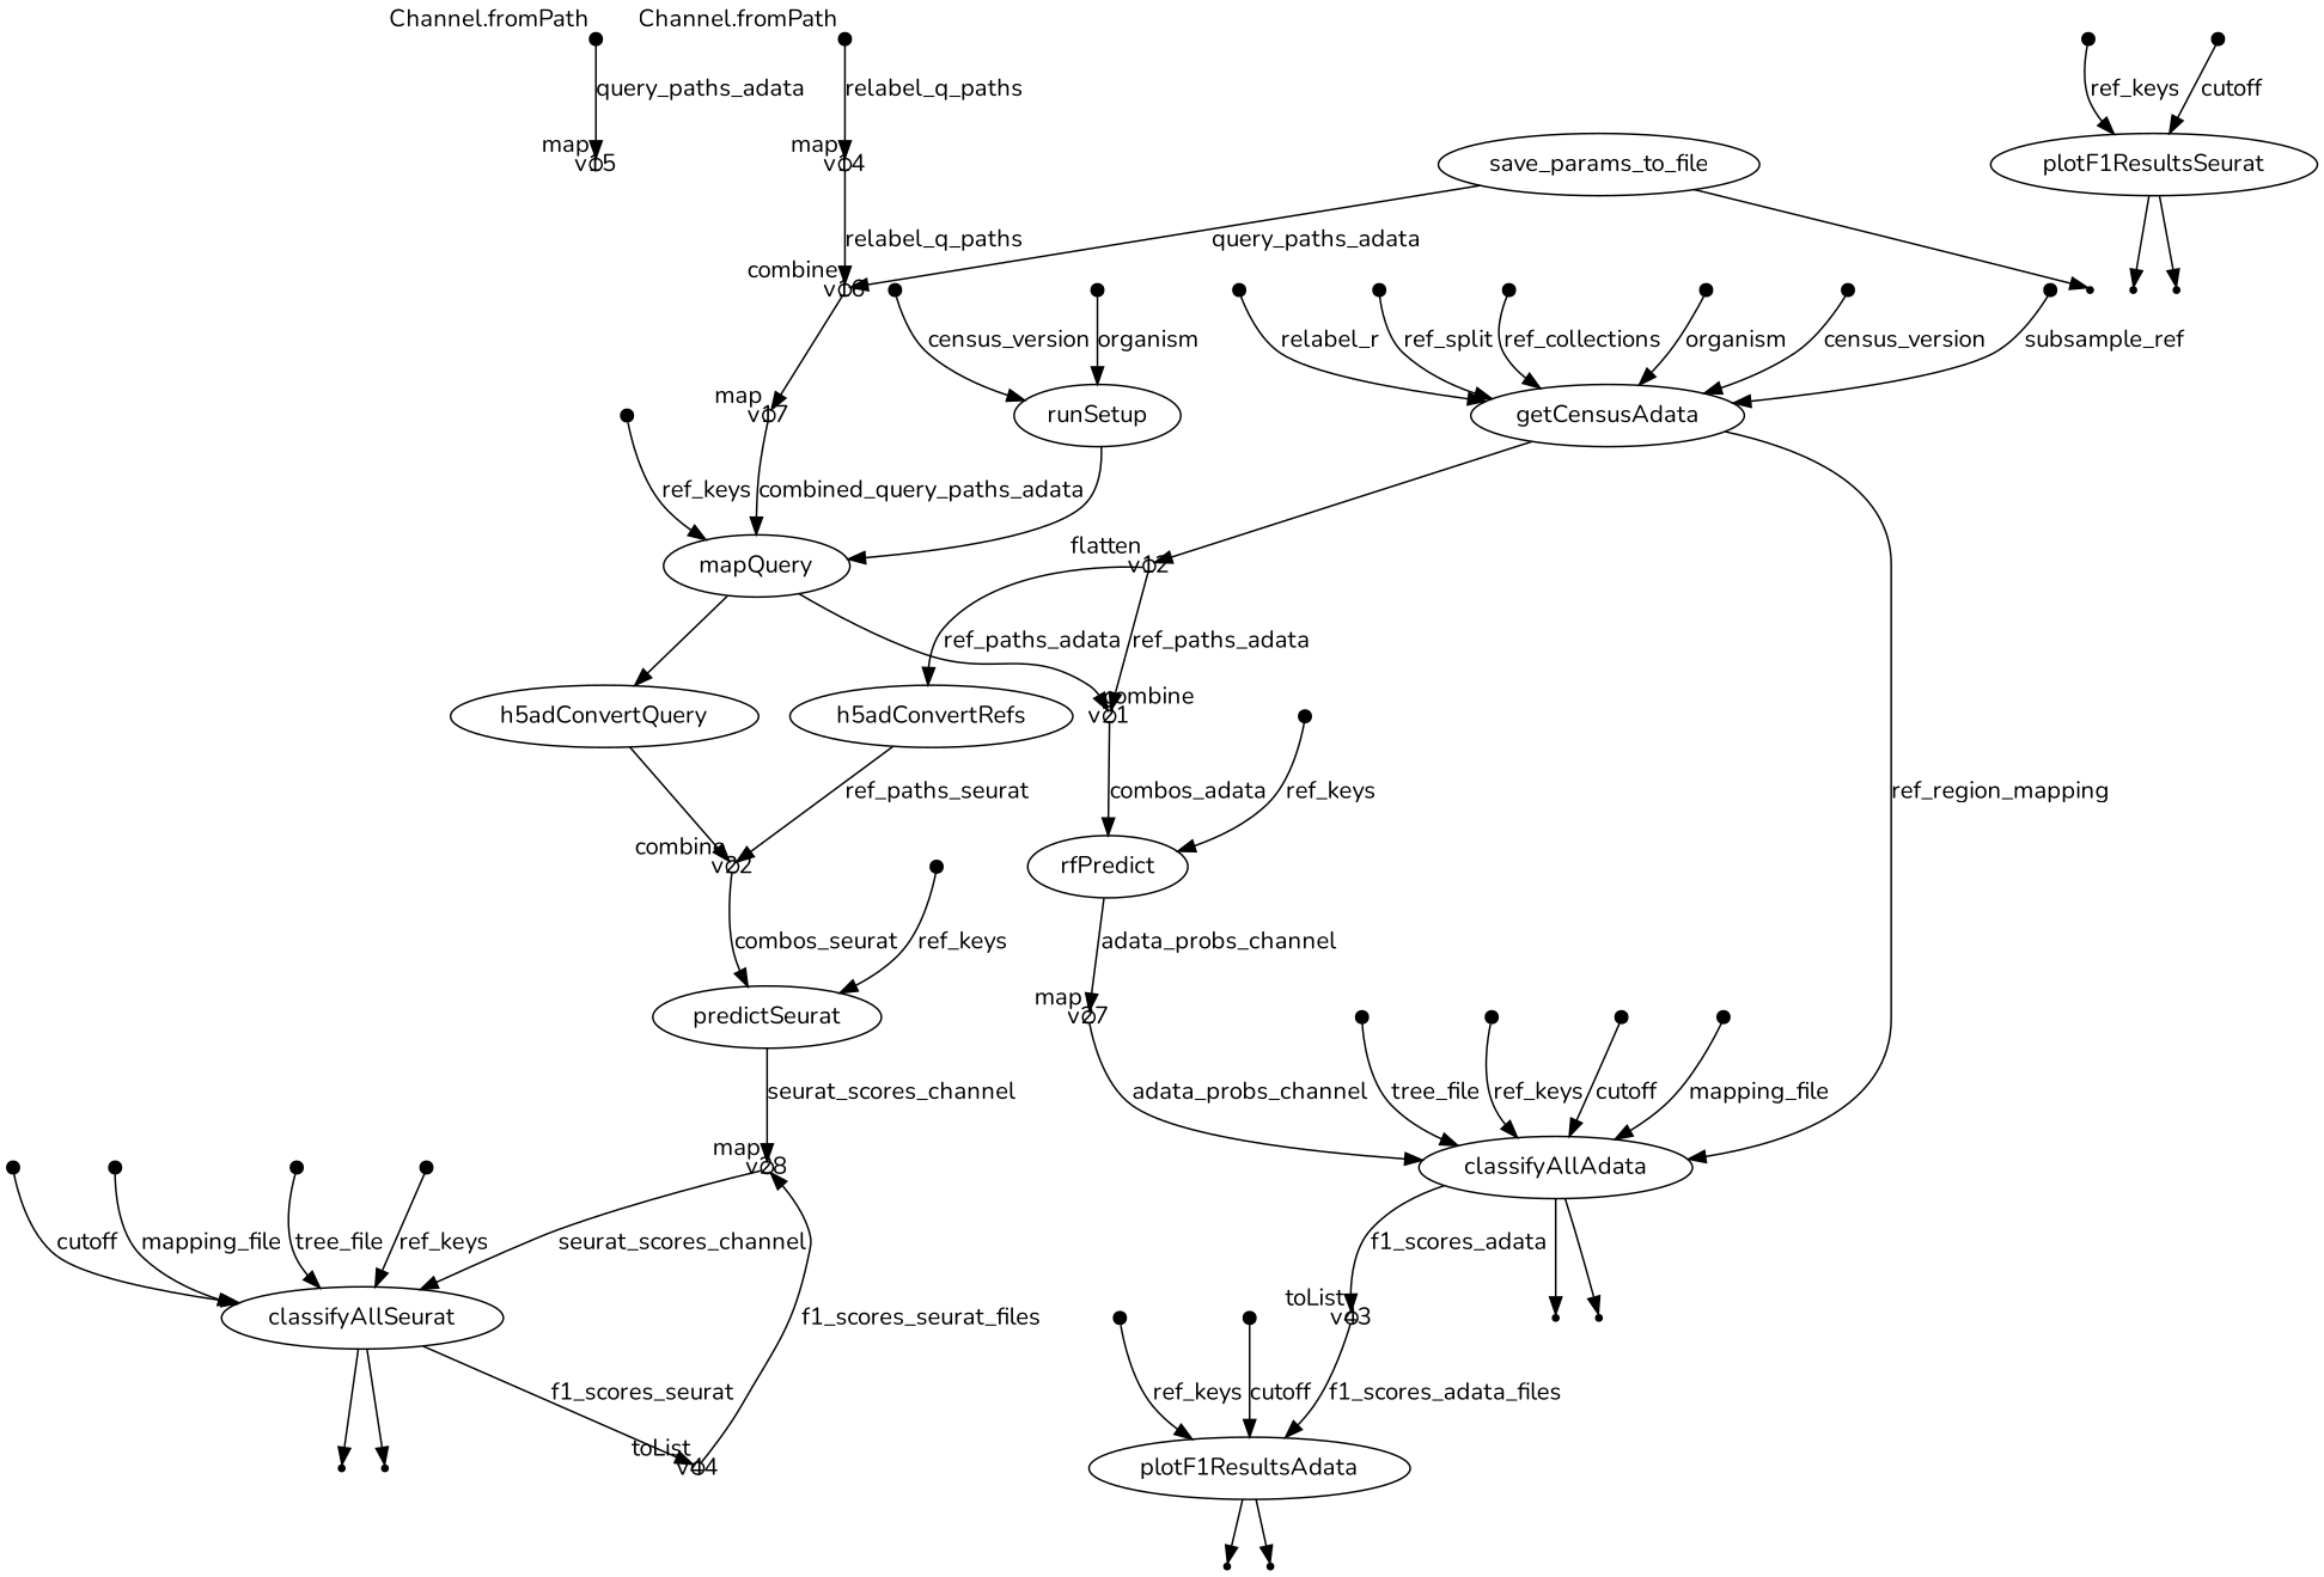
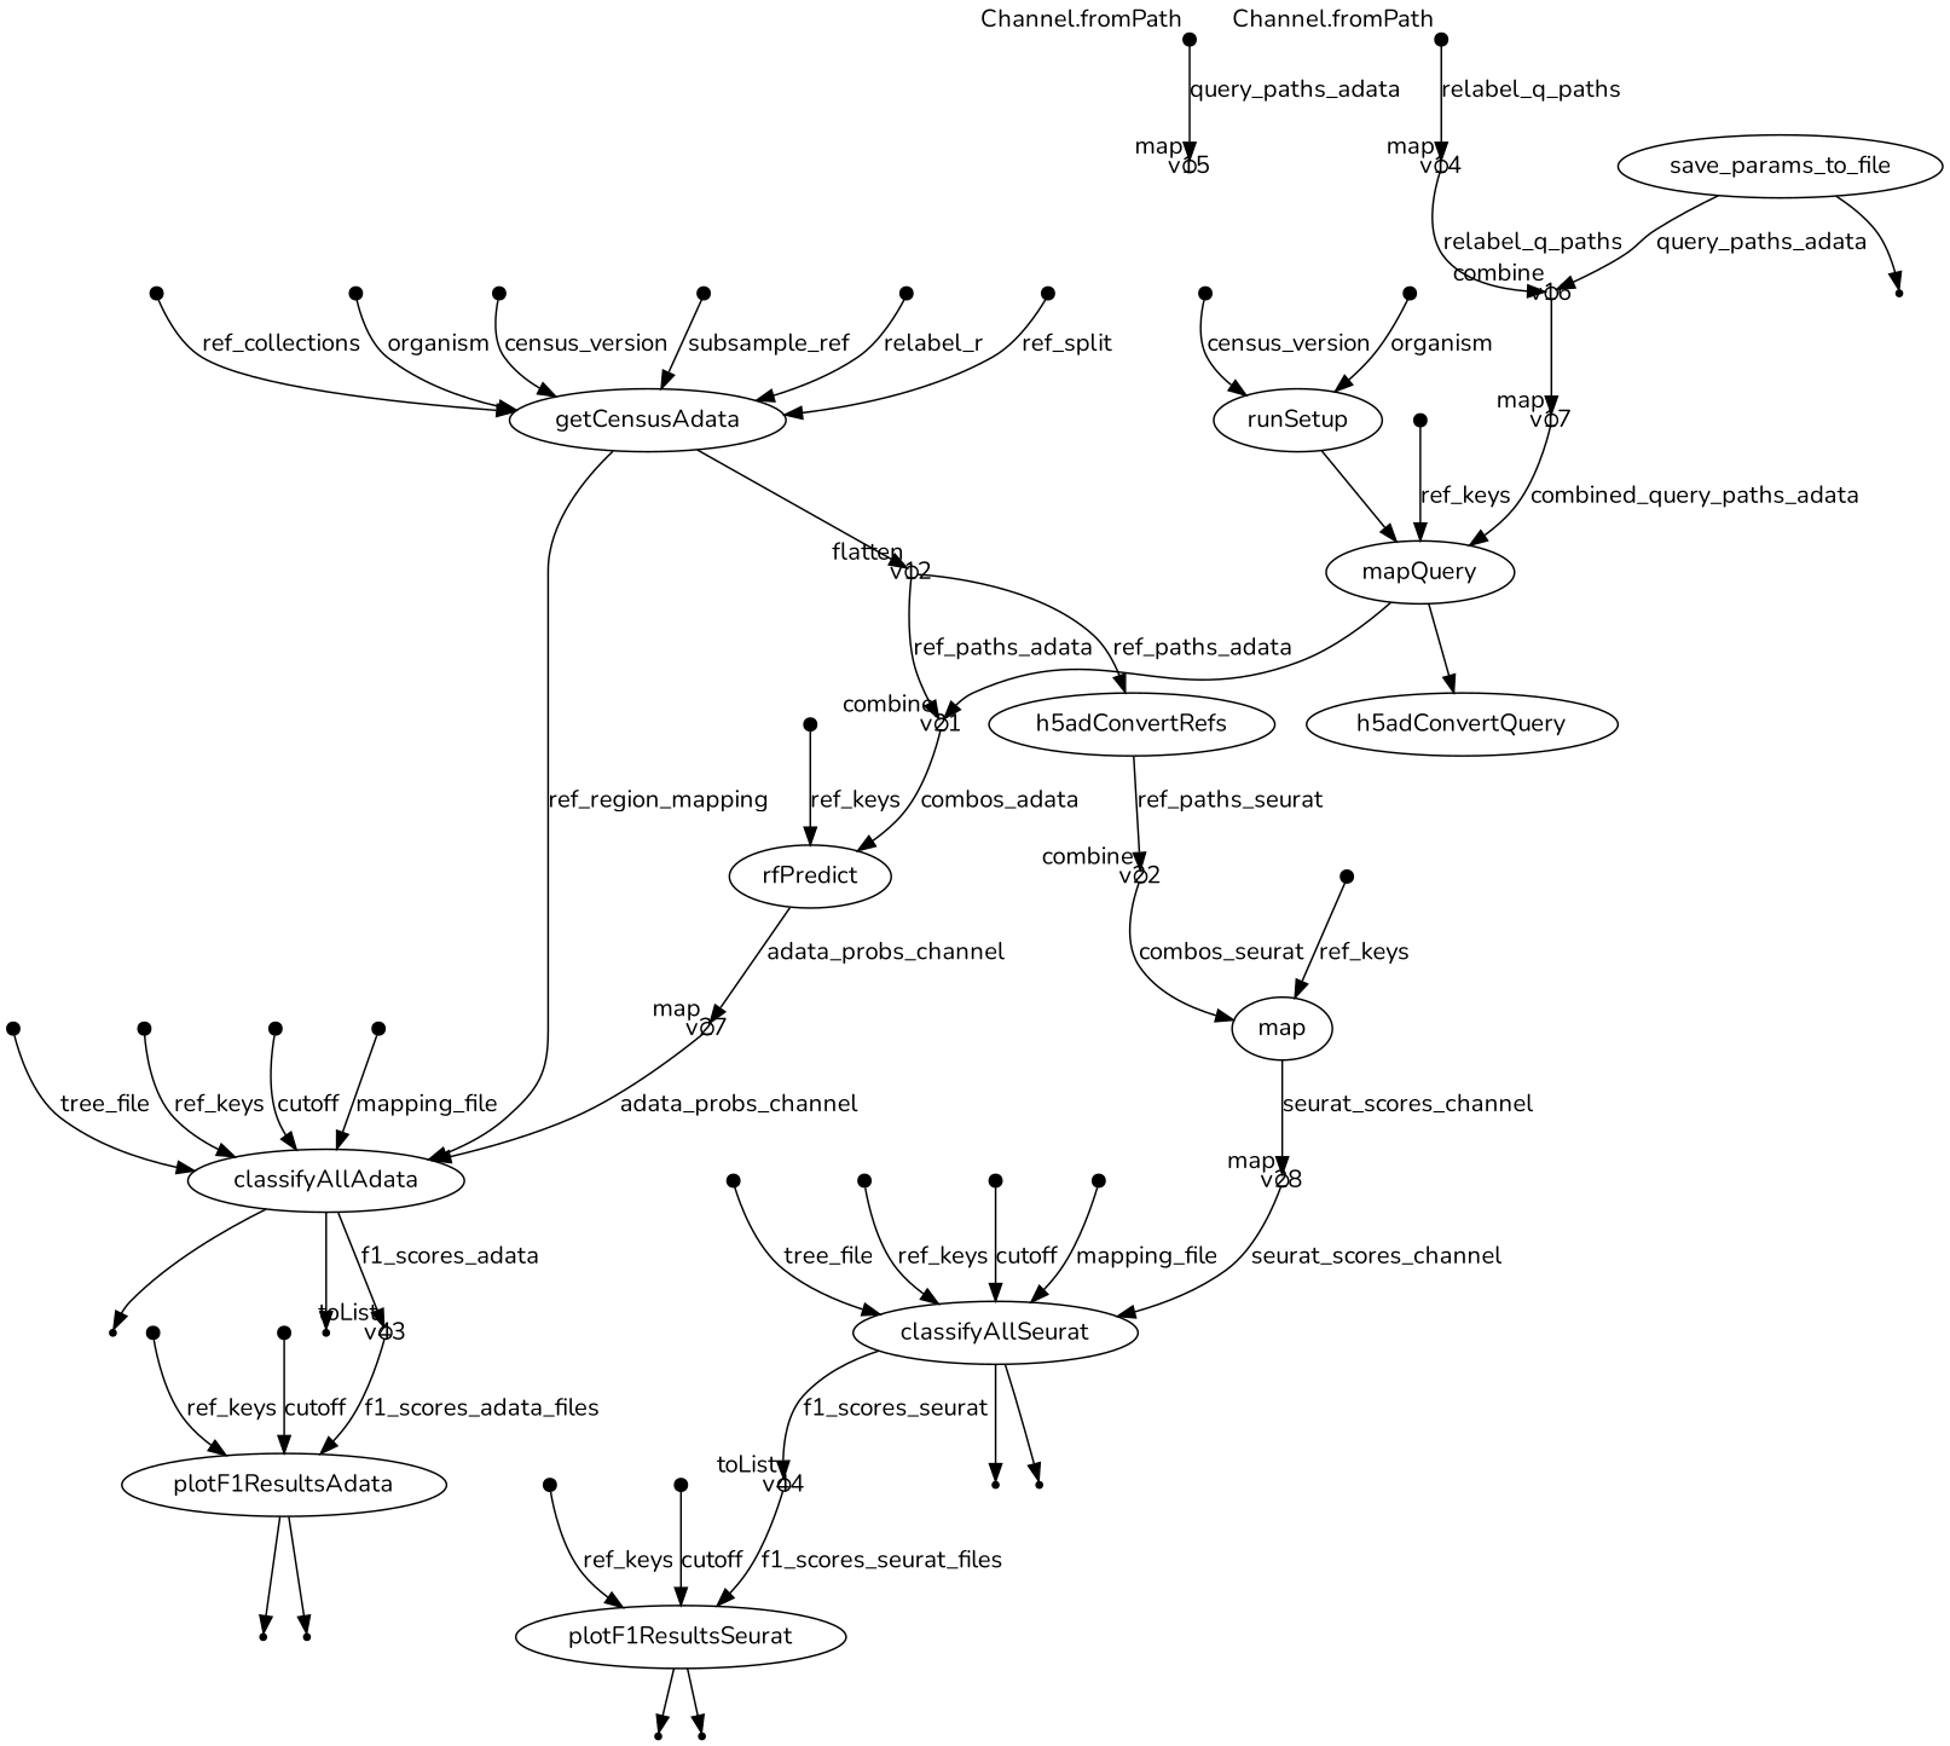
  digraph {
    fontname=Nunito
    node [fixedsize=true fontname=Nunito shape=point]
    edge [fontname=Nunito]
    v0 [width=0.1 xlabel="Channel.fromPath"]
    v15 [shape=circle width=0.1 xlabel=map]
    v16 [shape=circle width=0.1 xlabel=combine]
    v17 [shape=circle width=0.1 xlabel=map]
    v1 [width=0.1 xlabel="Channel.fromPath"]
    v14 [shape=circle width=0.1 xlabel=map]
    v2 [width=0.1]
    n8 [label=runSetup fixedsize="" shape=""]
    n9 [label=mapQuery fixedsize="" shape=""]
    n10 [label=h5adConvertQuery fixedsize="" shape=""]
    v21 [shape=circle width=0.1 xlabel=combine]
    v3 [width=0.1]
    v22 [shape=circle width=0.1 xlabel=combine]
    n14 [label=rfPredict fixedsize="" shape=""]
    v5 [width=0.1]
    n16 [label=getCensusAdata fixedsize="" shape=""]
    v12 [shape=circle width=0.1 xlabel=flatten]
    n18 [label=classifyAllAdata fixedsize="" shape=""]
    n19 [label=h5adConvertRefs fixedsize="" shape=""]
    v43 [shape=circle width=0.1 xlabel=toList]
    v35 [fixedsize=""]
    v34 [fixedsize=""]
    n23 [label=classifyAllSeurat fixedsize="" shape=""]
    v44 [shape=circle width=0.1 xlabel=toList]
    v42 [fixedsize=""]
    v41 [fixedsize=""]
    v6 [width=0.1]
    v7 [width=0.1]
    v8 [width=0.1]
    v9 [width=0.1]
    v10 [width=0.1]
    n32 [label=plotF1ResultsAdata fixedsize="" shape=""]
-   n33 [label=predictSeurat fixedsize="" shape=""]
+   n33 [label=map fixedsize="" shape=""]
    v28 [shape=circle width=0.1 xlabel=map]
    v18 [width=0.1]
    v27 [shape=circle width=0.1 xlabel=map]
    v23 [width=0.1]
    v25 [width=0.1]
    n39 [label=plotF1ResultsSeurat fixedsize="" shape=""]
    v29 [width=0.1]
    v30 [width=0.1]
    v31 [width=0.1]
    v32 [width=0.1]
    v49 [fixedsize=""]
    v48 [fixedsize=""]
    v36 [width=0.1]
    v37 [width=0.1]
    v38 [width=0.1]
    v39 [width=0.1]
    v54 [fixedsize=""]
    v53 [fixedsize=""]
    v45 [width=0.1]
    v46 [width=0.1]
    v50 [width=0.1]
    v51 [width=0.1]
    n56 [label=save_params_to_file fixedsize="" shape=""]
    v56 [fixedsize=""]
    v0 -> v15 [label=query_paths_adata]
    v16 -> v17
    v17 -> n9 [label=combined_query_paths_adata]
    v1 -> v14 [label=relabel_q_paths]
    v14 -> v16 [label=relabel_q_paths]
    v2 -> n8 [label=organism]
    n8 -> n9
    n9 -> n10
    n9 -> v21
-   n10 -> v22
    v21 -> n14 [label=combos_adata]
    v3 -> n8 [label=census_version]
    v22 -> n33 [label=combos_seurat]
    n14 -> v27 [label=adata_probs_channel]
    v5 -> n16 [label=organism]
    n16 -> v12
    n16 -> n18 [label=ref_region_mapping]
    v12 -> v21 [label=ref_paths_adata]
    v12 -> n19 [label=ref_paths_adata]
    n18 -> v43 [label=f1_scores_adata]
    n18 -> v35
    n18 -> v34
    n19 -> v22 [label=ref_paths_seurat]
    v43 -> n32 [label=f1_scores_adata_files]
    n23 -> v44 [label=f1_scores_seurat]
    n23 -> v42
    n23 -> v41
-   v44 -> v28 [label=f1_scores_seurat_files]
+   v44 -> n39 [label=f1_scores_seurat_files]
    v6 -> n16 [label=census_version]
    v7 -> n16 [label=subsample_ref]
    v8 -> n16 [label=relabel_r]
    v9 -> n16 [label=ref_split]
    v10 -> n16 [label=ref_collections]
    n32 -> v49
    n32 -> v48
    n33 -> v28 [label=seurat_scores_channel]
    v28 -> n23 [label=seurat_scores_channel]
    v18 -> n9 [label=ref_keys]
    v27 -> n18 [label=adata_probs_channel]
    v23 -> n14 [label=ref_keys]
    v25 -> n33 [label=ref_keys]
    n39 -> v54
    n39 -> v53
    v29 -> n18 [label=tree_file]
    v30 -> n18 [label=ref_keys]
    v31 -> n18 [label=cutoff]
    v32 -> n18 [label=mapping_file]
    v36 -> n23 [label=tree_file]
    v37 -> n23 [label=ref_keys]
    v38 -> n23 [label=cutoff]
    v39 -> n23 [label=mapping_file]
    v45 -> n32 [label=ref_keys]
    v46 -> n32 [label=cutoff]
    v50 -> n39 [label=ref_keys]
    v51 -> n39 [label=cutoff]
    n56 -> v16 [label=query_paths_adata]
    n56 -> v56
  }
